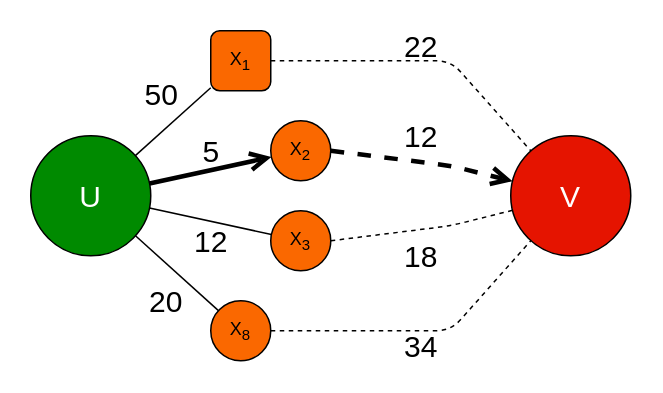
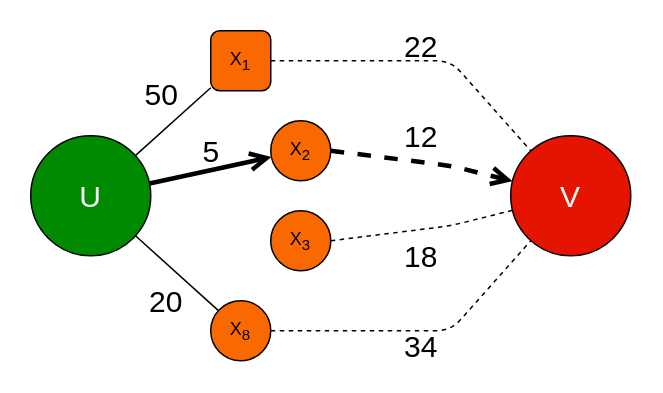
  <mxCell id="0" />
  <mxCell id="1" parent="0" />
  <mxCell id="2" value="50" style="edgeStyle=none;html=1;fontSize=20;endArrow=none;endFill=0;strokeColor=#000000;labelBackgroundColor=none;" edge="1" parent="1" source="6" target="9"><mxGeometry x="0.181" y="19" relative="1" as="geometry"><mxPoint as="offset" /></mxGeometry></mxCell>
  <mxCell id="3" value="5" style="edgeStyle=none;html=1;fontSize=20;endArrow=open;endFill=0;strokeColor=#000000;labelBackgroundColor=none;strokeWidth=3;endSize=8;" edge="1" parent="1" source="6" target="11"><mxGeometry x="0.07" y="13" relative="1" as="geometry"><mxPoint as="offset" /></mxGeometry></mxCell>
- <mxCell id="4" value="12" style="edgeStyle=none;html=1;fontSize=20;endArrow=none;endFill=0;strokeColor=#000000;labelBackgroundColor=none;" edge="1" parent="1" source="6" target="13"><mxGeometry x="0.07" y="-13" relative="1" as="geometry"><mxPoint as="offset" /></mxGeometry></mxCell>
  <mxCell id="5" value="20" style="edgeStyle=none;html=1;fontSize=20;endArrow=none;endFill=0;strokeColor=#000000;labelBackgroundColor=none;" edge="1" parent="1" source="6" target="15"><mxGeometry x="0.181" y="-19" relative="1" as="geometry"><mxPoint as="offset" /></mxGeometry></mxCell>
  <mxCell id="6" value="U" style="ellipse;whiteSpace=wrap;html=1;aspect=fixed;fillColor=#008a00;fontColor=#ffffff;strokeColor=#000000;fontSize=20;" vertex="1" parent="1"><mxGeometry x="20" y="90" width="80" height="80" as="geometry" /></mxCell>
  <mxCell id="7" value="V" style="ellipse;whiteSpace=wrap;html=1;aspect=fixed;fillColor=#e51400;fontColor=#ffffff;strokeColor=#000000;fontSize=20;" vertex="1" parent="1"><mxGeometry x="340" y="90" width="80" height="80" as="geometry" /></mxCell>
  <mxCell id="8" value="22" style="edgeStyle=none;html=1;exitX=1;exitY=0.5;exitDx=0;exitDy=0;fontSize=20;endArrow=none;endFill=0;strokeColor=#000000;dashed=1;labelBackgroundColor=none;" edge="1" parent="1" source="9" target="7"><mxGeometry x="-0.002" y="10" relative="1" as="geometry"><Array as="points"><mxPoint x="300" y="40" /></Array><mxPoint as="offset" /></mxGeometry></mxCell>
  <mxCell id="9" value="X&lt;sub&gt;1&lt;/sub&gt;" style="whiteSpace=wrap;html=1;aspect=fixed;strokeColor=#000000;fillColor=#fa6800;fontColor=#000000;rounded=1;" vertex="1" parent="1"><mxGeometry x="140" y="20" width="40" height="40" as="geometry" /></mxCell>
  <mxCell id="10" value="12" style="edgeStyle=none;html=1;exitX=1;exitY=0.5;exitDx=0;exitDy=0;fontSize=20;endArrow=open;endFill=0;strokeColor=#000000;dashed=1;labelBackgroundColor=none;strokeWidth=3;endSize=8;" edge="1" parent="1" source="11" target="7"><mxGeometry x="-0.053" y="17" relative="1" as="geometry"><Array as="points"><mxPoint x="300" y="110" /></Array><mxPoint as="offset" /></mxGeometry></mxCell>
  <mxCell id="11" value="X&lt;sub&gt;2&lt;/sub&gt;" style="ellipse;whiteSpace=wrap;html=1;aspect=fixed;strokeColor=#000000;fillColor=#fa6800;fontColor=#000000;" vertex="1" parent="1"><mxGeometry x="180" y="80" width="40" height="40" as="geometry" /></mxCell>
  <mxCell id="12" value="18" style="edgeStyle=none;html=1;exitX=1;exitY=0.5;exitDx=0;exitDy=0;fontSize=20;endArrow=none;endFill=0;strokeColor=#000000;dashed=1;labelBackgroundColor=none;" edge="1" parent="1" source="13" target="7"><mxGeometry x="-0.053" y="-17" relative="1" as="geometry"><Array as="points"><mxPoint x="300" y="150" /></Array><mxPoint as="offset" /></mxGeometry></mxCell>
  <mxCell id="13" value="X&lt;sub&gt;3&lt;/sub&gt;" style="ellipse;whiteSpace=wrap;html=1;aspect=fixed;strokeColor=#000000;fillColor=#fa6800;fontColor=#000000;" vertex="1" parent="1"><mxGeometry x="180" y="140" width="40" height="40" as="geometry" /></mxCell>
  <mxCell id="14" value="34" style="edgeStyle=none;html=1;exitX=1;exitY=0.5;exitDx=0;exitDy=0;fontSize=20;endArrow=none;endFill=0;strokeColor=#000000;dashed=1;labelBackgroundColor=none;" edge="1" parent="1" source="15" target="7"><mxGeometry x="-0.002" y="-10" relative="1" as="geometry"><Array as="points"><mxPoint x="300" y="220" /></Array><mxPoint as="offset" /></mxGeometry></mxCell>
  <mxCell id="15" value="X&lt;sub&gt;8&lt;/sub&gt;" style="ellipse;whiteSpace=wrap;html=1;aspect=fixed;strokeColor=#000000;fillColor=#fa6800;fontColor=#000000;" vertex="1" parent="1"><mxGeometry x="140" y="200" width="40" height="40" as="geometry" /></mxCell>
